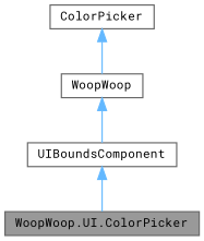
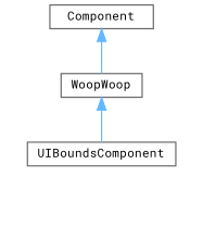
  digraph {
    fontname="Roboto Mono"
    node [color=gray40 fillcolor=white fontname="Roboto Mono" fontsize=10 shape=box style=filled]
    edge [color=steelblue1 dir=back fontname="Roboto Mono" fontsize=10 labelfontname=Helvetica labelfontsize=10 style=solid]
-   n1 [fillcolor=grey60 fontcolor=black height=0.2 label="WoopWoop.UI.ColorPicker" width=0.4]
    n2 [height=0.2 label=UIBoundsComponent width=0.4]
    n3 [height=0.2 label=WoopWoop width=0.4]
-   n4 [height=0.2 label=ColorPicker width=0.4]
-   n2 -> n1
+   n4 [height=0.2 label=Component width=0.4]
    n3 -> n2
    n4 -> n3
  }
